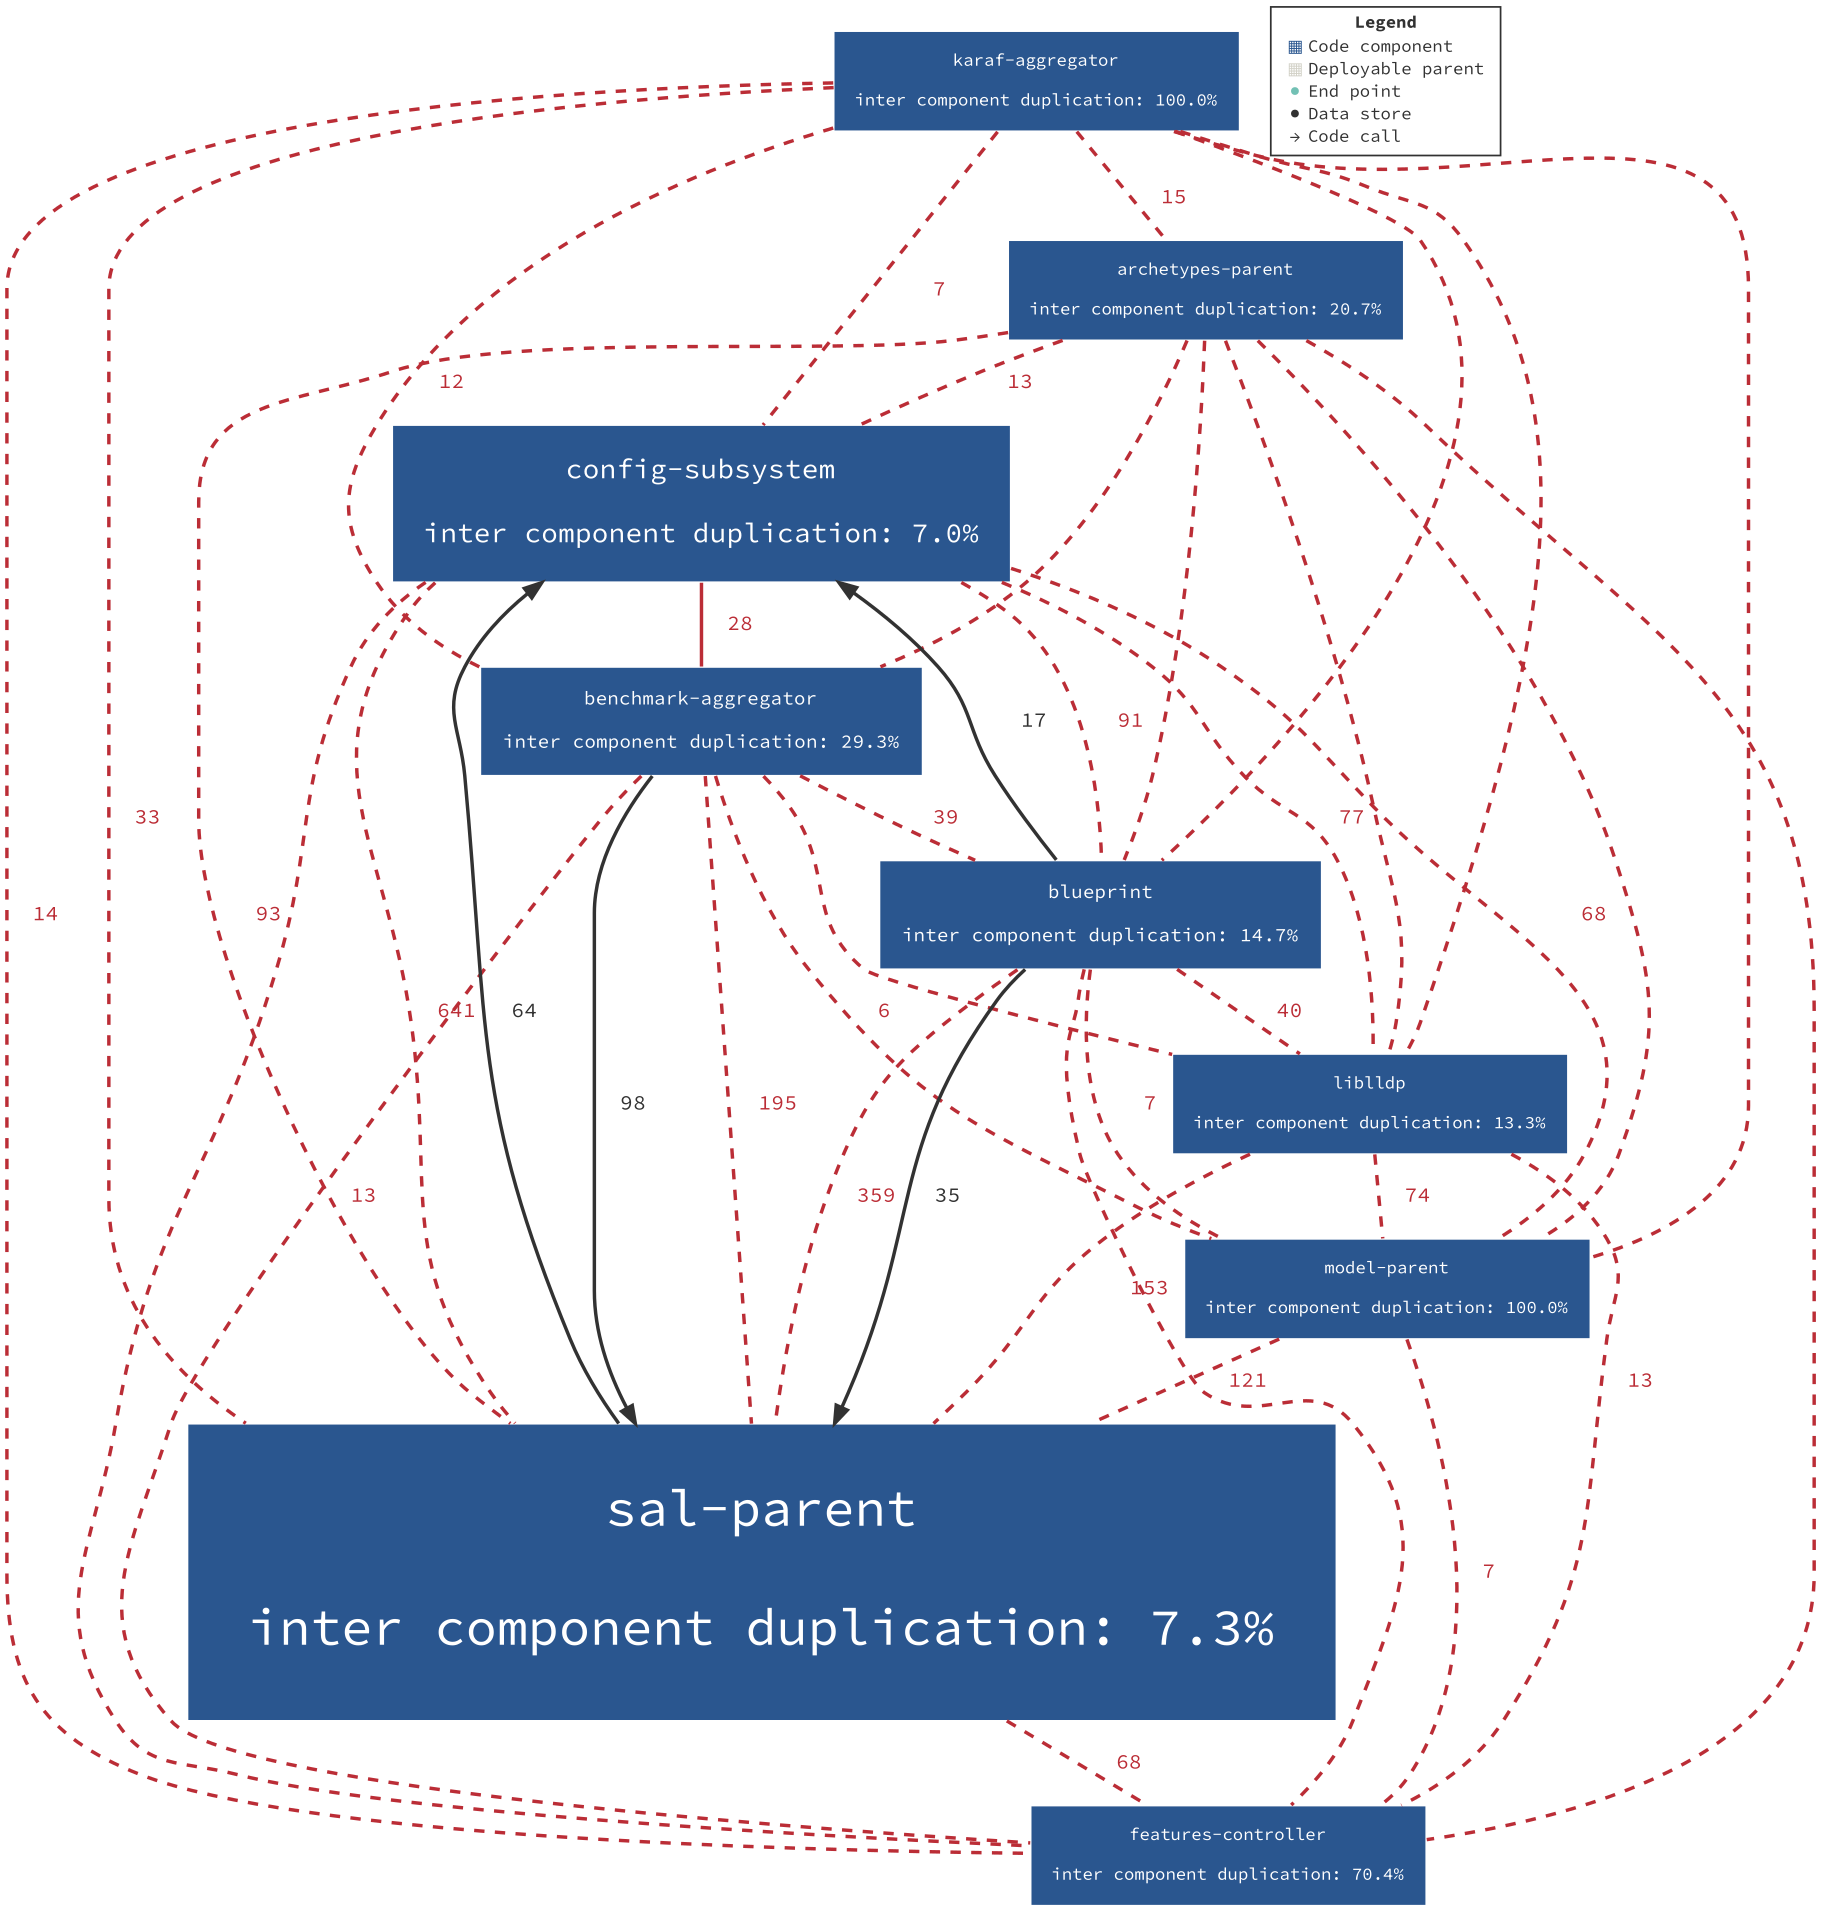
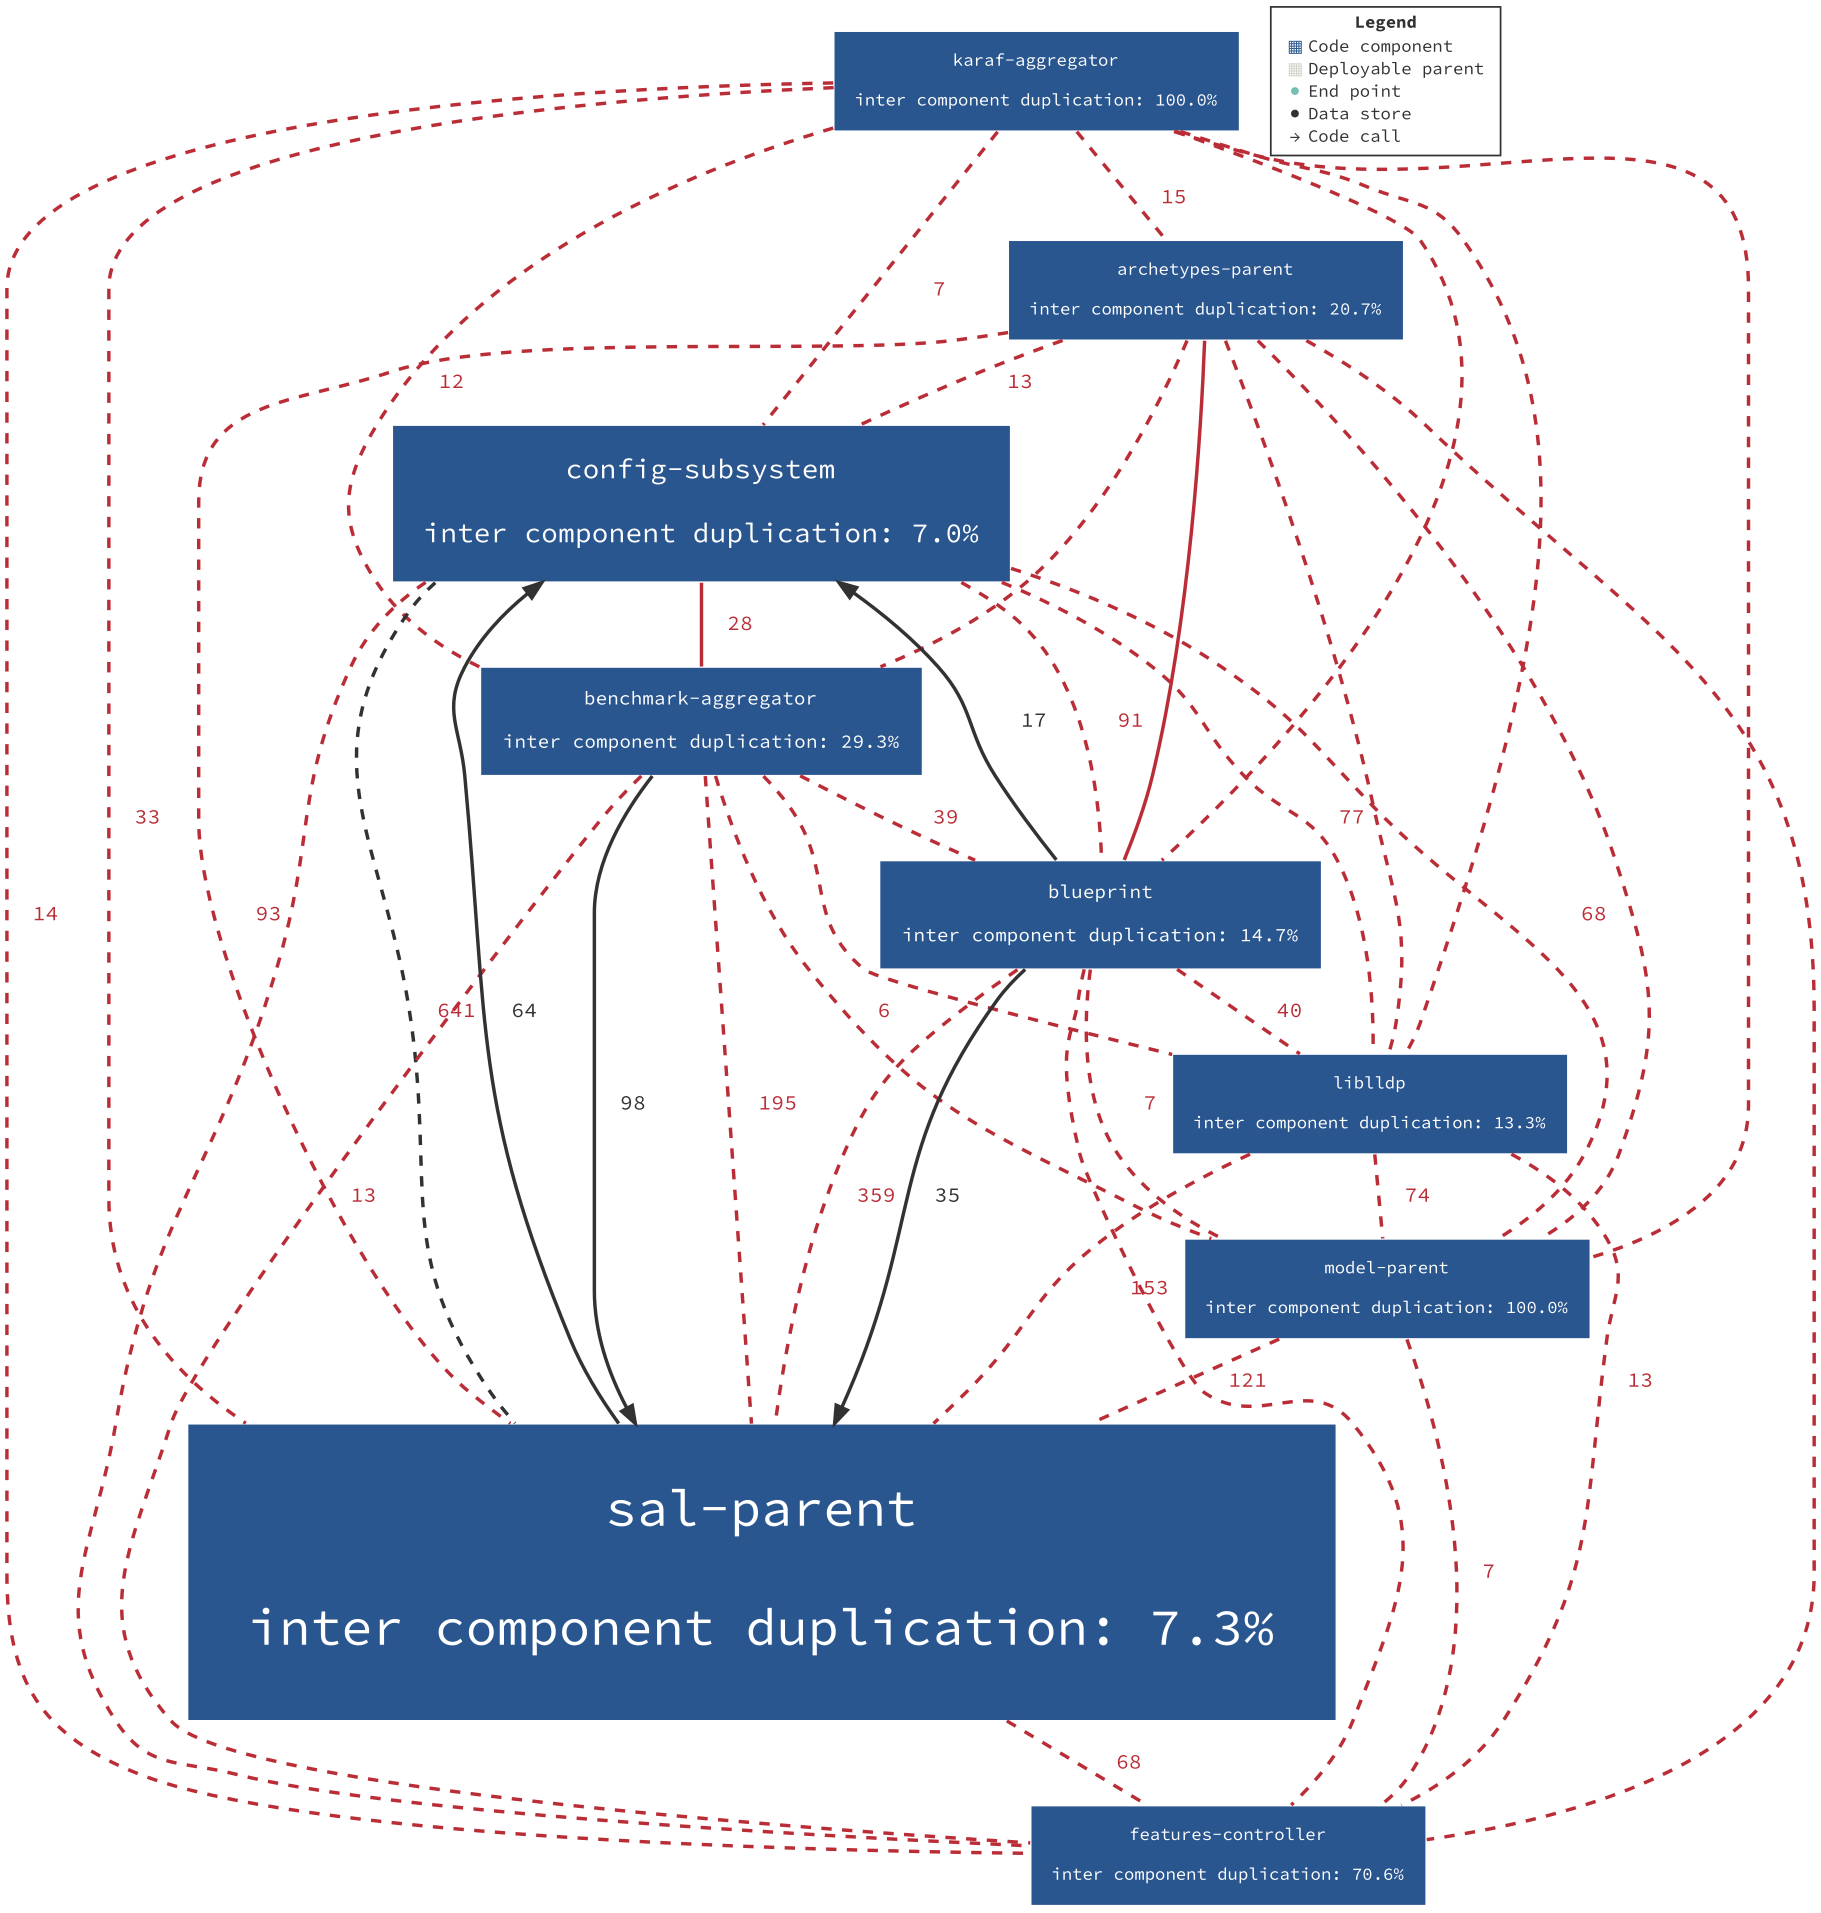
  digraph {
    compound=true
    fontname="Source Code Pro"
    rankdir=TD
    node [color="#FFFFFF" fillcolor="#2A568F" fontcolor="#FFFFFF" fontname="Source Code Pro" fontsize=10 margin=0.16 penwidth=1 shape=box style=filled]
    edge [arrowhead=both color="#bb2d36" fontcolor="#bb2d36" fontname="Source Code Pro" fontsize=12 penwidth=2 style=dashed]
    n1 [label="karaf-aggregator\n\ninter component duplication: 100.0%"]
    n2 [label="archetypes-parent\n\ninter component duplication: 20.7%"]
    n3 [fontsize=16 label="config-subsystem\n\ninter component duplication: 7.0%" margin=0.256]
    n4 [fontsize=11 label="benchmark-aggregator\n\ninter component duplication: 29.3%" margin=0.176]
    n5 [fontsize=11 label="blueprint\n\ninter component duplication: 14.7%" margin=0.176]
    n6 [label="liblldp\n\ninter component duplication: 13.3%"]
    n7 [label="model-parent\n\ninter component duplication: 100.0%"]
    n8 [fontsize=30 label="sal-parent\n\ninter component duplication: 7.3%" margin=0.48]
-   n9 [label="features-controller\n\ninter component duplication: 70.4%"]
+   n9 [label="features-controller\n\ninter component duplication: 70.6%"]
    n10 [color="#323232" fillcolor="#FFFFFF" fontcolor="#323232" label=<<TABLE BORDER="0" CELLPADDING="1" CELLSPACING="0"> <TR><TD COLSPAN="2"><B>Legend</B></TD></TR> <TR><TD><FONT COLOR="#2A568F">&#9638;</FONT></TD><TD ALIGN="left">Code component</TD></TR> <TR><TD><FONT COLOR="#D2D1C7">&#9638;</FONT></TD><TD ALIGN="left">Deployable parent</TD></TR> <TR><TD><FONT COLOR="#72C0B4">&#9679;</FONT></TD><TD ALIGN="left">End point</TD></TR> <TR><TD><FONT COLOR="#323232">&#9679;</FONT></TD><TD ALIGN="left">Data store</TD></TR> <TR><TD><FONT COLOR="#323232">&rarr;</FONT></TD><TD ALIGN="left">Code call</TD></TR> </TABLE> > margin=""]
    n1 -> n2 [label="  15"]
    n1 -> n3 [label="  7"]
    n1 -> n4 [label="  12"]
    n1 -> n5
    n1 -> n6
    n1 -> n7
    n1 -> n8 [label="  33"]
    n1 -> n9 [label="  14"]
    n2 -> n3 [label="  13"]
    n2 -> n4
-   n2 -> n5
+   n2 -> n5 [style=solid]
    n2 -> n6
    n2 -> n7
    n2 -> n8 [label="  93"]
    n2 -> n9
    n3 -> n4 [label="  28" style=solid]
    n3 -> n5 [label="  91"]
    n3 -> n6 [label="  77"]
    n3 -> n7 [label="  68"]
-   n3 -> n8 [label="  641"]
+   n3 -> n8 [color="#323232" label="  641"]
    n3 -> n9
    n4 -> n5 [label="  39"]
    n4 -> n6
    n4 -> n7 [label="  6"]
    n4 -> n8 [color="#323232" fontcolor="#323232" label="  98" arrowhead="" style=""]
    n4 -> n8 [label="  195"]
    n4 -> n9 [label="  13"]
    n5 -> n3 [color="#323232" fontcolor="#323232" label="  17" arrowhead="" style=""]
    n5 -> n6 [label="  40"]
    n5 -> n7 [label="  7"]
    n5 -> n8 [color="#323232" fontcolor="#323232" label="  35" arrowhead="" style=""]
    n5 -> n8 [label="  359"]
    n5 -> n9
    n6 -> n7 [label="  74"]
    n6 -> n8 [label="  153"]
    n6 -> n9 [label="  13"]
    n7 -> n8 [label="  121"]
    n7 -> n9 [label="  7"]
    n8 -> n3 [color="#323232" fontcolor="#323232" label="  64" arrowhead="" style=""]
    n8 -> n9 [label="  68"]
  }
